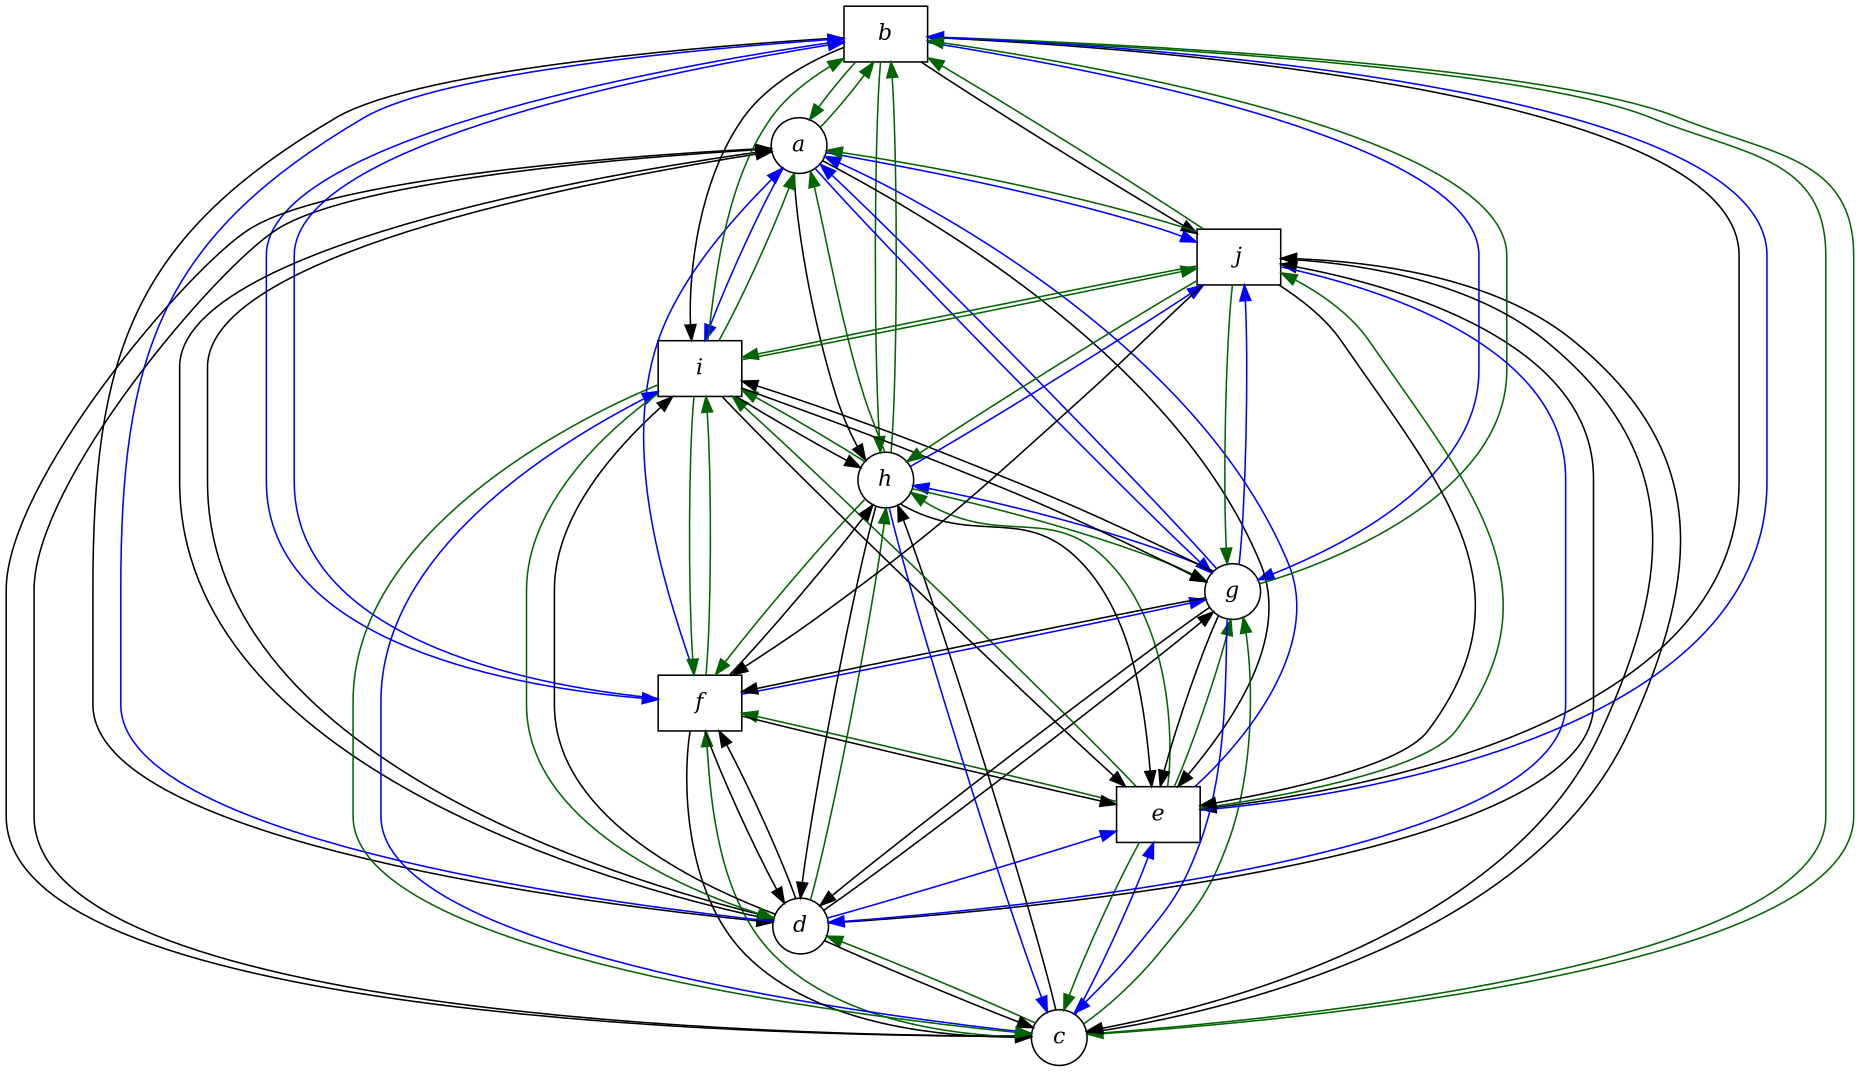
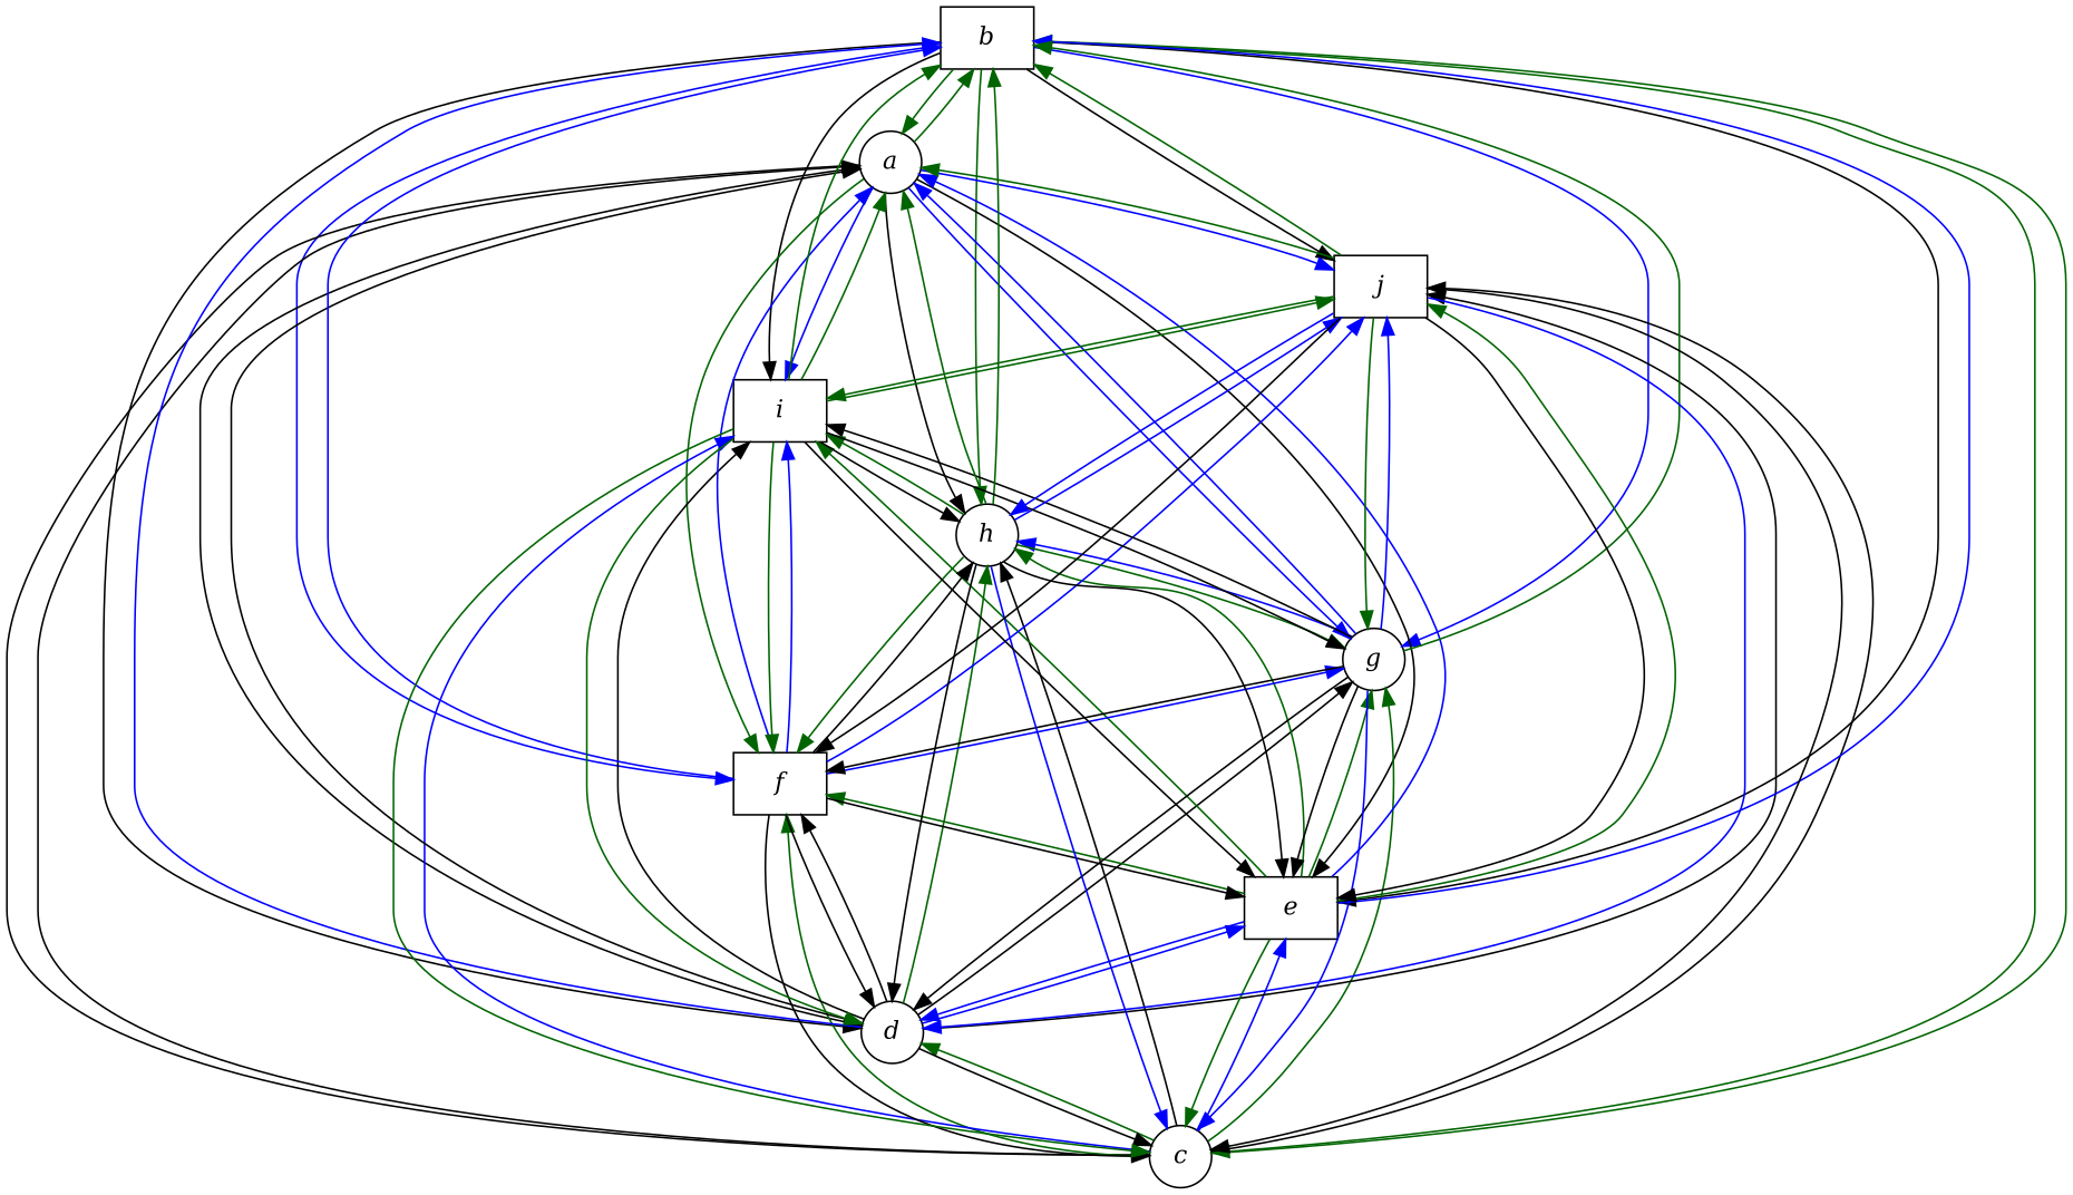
  digraph {
    node [fontname="Times-Italic" shape=box]
    edge [color=darkgreen]
    b
    a [shape=circle]
    c [shape=circle]
    d [shape=circle]
    e
    f
    g [shape=circle]
    h [shape=circle]
    i
    j
    b -> a
    b -> c
    b -> d [color=black]
    b -> e [color=black]
    b -> f [color=blue]
    b -> g [color=blue]
    b -> h
    b -> i [color=black]
    b -> j [color=black]
    a -> b
    a -> c [color=black]
    a -> d [color=black]
    a -> e [color=black]
+   a -> f
    a -> g [color=blue]
    a -> h [color=black]
    a -> i [color=blue]
    a -> j [color=blue]
    c -> b
    c -> a [color=black]
    c -> d
    c -> e [color=blue]
    c -> f
    c -> g
    c -> h [color=black]
    c -> i [color=blue]
    c -> j [color=black]
    d -> b [color=blue]
    d -> a [color=black]
    d -> c [color=black]
    d -> e [color=blue]
    d -> f [color=black]
    d -> g [color=black]
    d -> h
    d -> i [color=black]
    d -> j [color=black]
    e -> b [color=blue]
    e -> a [color=blue]
    e -> c
+   e -> d [color=blue]
    e -> f
    e -> g
    e -> h
    e -> i
    e -> j
    f -> b [color=blue]
    f -> a [color=blue]
    f -> c [color=black]
    f -> d [color=black]
    f -> e [color=black]
    f -> g [color=blue]
    f -> h [color=black]
-   f -> i
+   f -> i [color=blue]
+   f -> j [color=blue]
    g -> b
    g -> a [color=blue]
    g -> c [color=blue]
    g -> d [color=black]
    g -> e [color=black]
    g -> f [color=black]
    g -> h [color=blue]
    g -> i [color=black]
    g -> j [color=blue]
    h -> b
    h -> a
    h -> c [color=blue]
    h -> d [color=black]
    h -> e [color=black]
    h -> f
    h -> g
    h -> i
    h -> j [color=blue]
    i -> b
    i -> a
    i -> c
    i -> d
    i -> e [color=black]
    i -> f
    i -> g [color=black]
    i -> h [color=black]
    i -> j
    j -> b
    j -> a
    j -> c [color=black]
    j -> d [color=blue]
    j -> e [color=black]
    j -> f [color=black]
    j -> g
-   j -> h
+   j -> h [color=blue]
    j -> i
  }
